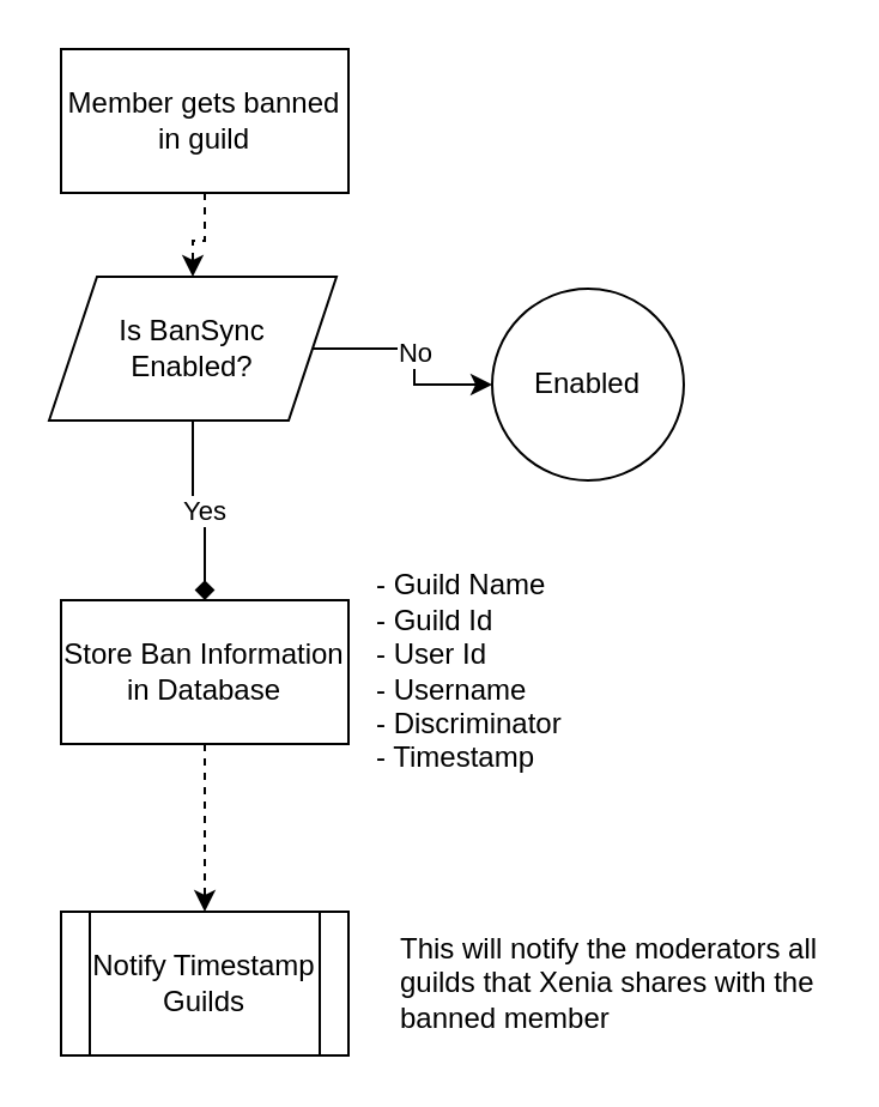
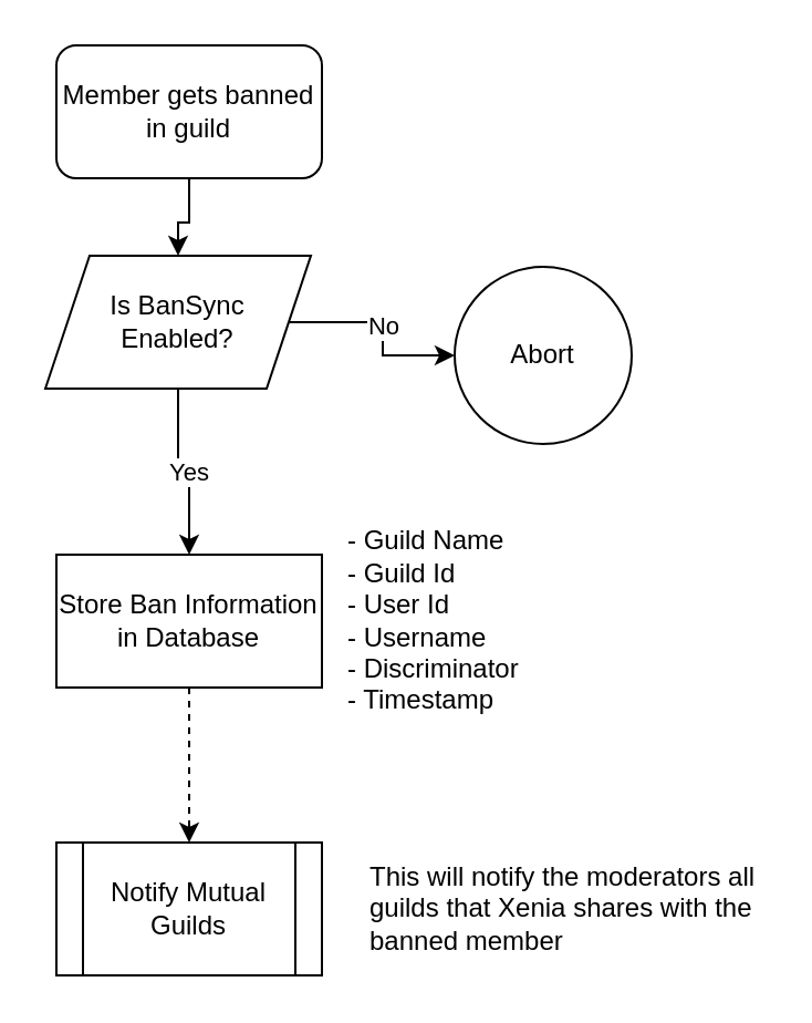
  <mxCell id="0" />
  <mxCell id="1" parent="0" />
- <mxCell id="2" value="" style="edgeStyle=orthogonalEdgeStyle;rounded=0;orthogonalLoop=1;jettySize=auto;html=1;dashed=1;" edge="1" parent="1" source="3" target="8"><mxGeometry relative="1" as="geometry" /></mxCell>
- <mxCell id="3" value="Member gets banned in guild" style="rounded=0;whiteSpace=wrap;html=1;" vertex="1" parent="1"><mxGeometry x="25" y="20" width="120" height="60" as="geometry" /></mxCell>
+ <mxCell id="2" value="" style="edgeStyle=orthogonalEdgeStyle;rounded=0;orthogonalLoop=1;jettySize=auto;html=1;" edge="1" parent="1" source="3" target="8"><mxGeometry relative="1" as="geometry" /></mxCell>
+ <mxCell id="3" value="Member gets banned in guild" style="whiteSpace=wrap;html=1;rounded=1;" vertex="1" parent="1"><mxGeometry x="25" y="20" width="120" height="60" as="geometry" /></mxCell>
  <mxCell id="4" value="" style="edgeStyle=orthogonalEdgeStyle;rounded=0;orthogonalLoop=1;jettySize=auto;html=1;" edge="1" parent="1" source="8" target="9"><mxGeometry relative="1" as="geometry" /></mxCell>
  <mxCell id="5" value="No" style="edgeLabel;html=1;align=center;verticalAlign=middle;resizable=0;points=[];" vertex="1" connectable="0" parent="4"><mxGeometry x="-0.025" relative="1" as="geometry"><mxPoint as="offset" /></mxGeometry></mxCell>
- <mxCell id="6" value="" style="edgeStyle=orthogonalEdgeStyle;rounded=0;orthogonalLoop=1;jettySize=auto;html=1;endArrow=diamond;" edge="1" parent="1" source="8" target="11"><mxGeometry relative="1" as="geometry" /></mxCell>
+ <mxCell id="6" value="" style="edgeStyle=orthogonalEdgeStyle;rounded=0;orthogonalLoop=1;jettySize=auto;html=1;" edge="1" parent="1" source="8" target="11"><mxGeometry relative="1" as="geometry" /></mxCell>
  <mxCell id="7" value="Yes" style="edgeLabel;html=1;align=center;verticalAlign=middle;resizable=0;points=[];" vertex="1" connectable="0" parent="6"><mxGeometry x="0.058" relative="1" as="geometry"><mxPoint as="offset" /></mxGeometry></mxCell>
  <mxCell id="8" value="Is BanSync&lt;br&gt;Enabled?" style="shape=parallelogram;perimeter=parallelogramPerimeter;whiteSpace=wrap;html=1;fixedSize=1;" vertex="1" parent="1"><mxGeometry x="20" y="115" width="120" height="60" as="geometry" /></mxCell>
- <mxCell id="9" value="Enabled" style="ellipse;whiteSpace=wrap;html=1;aspect=fixed;" vertex="1" parent="1"><mxGeometry x="205" y="120" width="80" height="80" as="geometry" /></mxCell>
+ <mxCell id="9" value="Abort" style="ellipse;whiteSpace=wrap;html=1;aspect=fixed;" vertex="1" parent="1"><mxGeometry x="205" y="120" width="80" height="80" as="geometry" /></mxCell>
  <mxCell id="10" value="" style="edgeStyle=orthogonalEdgeStyle;rounded=0;orthogonalLoop=1;jettySize=auto;html=1;dashed=1;" edge="1" parent="1" source="11" target="12"><mxGeometry relative="1" as="geometry" /></mxCell>
  <mxCell id="11" value="Store Ban Information in Database" style="rounded=0;whiteSpace=wrap;html=1;" vertex="1" parent="1"><mxGeometry x="25" y="250" width="120" height="60" as="geometry" /></mxCell>
- <mxCell id="12" value="Notify Timestamp Guilds" style="shape=process;whiteSpace=wrap;html=1;backgroundOutline=1;" vertex="1" parent="1"><mxGeometry x="25" y="380" width="120" height="60" as="geometry" /></mxCell>
+ <mxCell id="12" value="Notify Mutual Guilds" style="shape=process;whiteSpace=wrap;html=1;backgroundOutline=1;" vertex="1" parent="1"><mxGeometry x="25" y="380" width="120" height="60" as="geometry" /></mxCell>
  <mxCell id="13" value="This will notify the moderators all guilds that Xenia shares with the banned member" style="text;html=1;strokeColor=none;fillColor=none;align=left;verticalAlign=middle;whiteSpace=wrap;rounded=0;" vertex="1" parent="1"><mxGeometry x="165" y="395" width="180" height="30" as="geometry" /></mxCell>
  <mxCell id="14" value="&lt;div style=&quot;&quot;&gt;&lt;span style=&quot;background-color: initial;&quot;&gt;- Guild Name&lt;/span&gt;&lt;/div&gt;&lt;div style=&quot;&quot;&gt;&lt;span style=&quot;background-color: initial;&quot;&gt;- Guild Id&lt;/span&gt;&lt;/div&gt;&lt;div style=&quot;&quot;&gt;&lt;span style=&quot;background-color: initial;&quot;&gt;- User Id&lt;/span&gt;&lt;/div&gt;&lt;div style=&quot;&quot;&gt;&lt;span style=&quot;background-color: initial;&quot;&gt;- Username&lt;/span&gt;&lt;/div&gt;&lt;div style=&quot;&quot;&gt;&lt;span style=&quot;background-color: initial;&quot;&gt;- Discriminator&lt;/span&gt;&lt;/div&gt;&lt;div style=&quot;&quot;&gt;&lt;span style=&quot;background-color: initial;&quot;&gt;- Timestamp&lt;/span&gt;&lt;/div&gt;" style="text;html=1;strokeColor=none;fillColor=none;align=left;verticalAlign=middle;whiteSpace=wrap;rounded=0;" vertex="1" parent="1"><mxGeometry x="155" y="265" width="150" height="30" as="geometry" /></mxCell>
